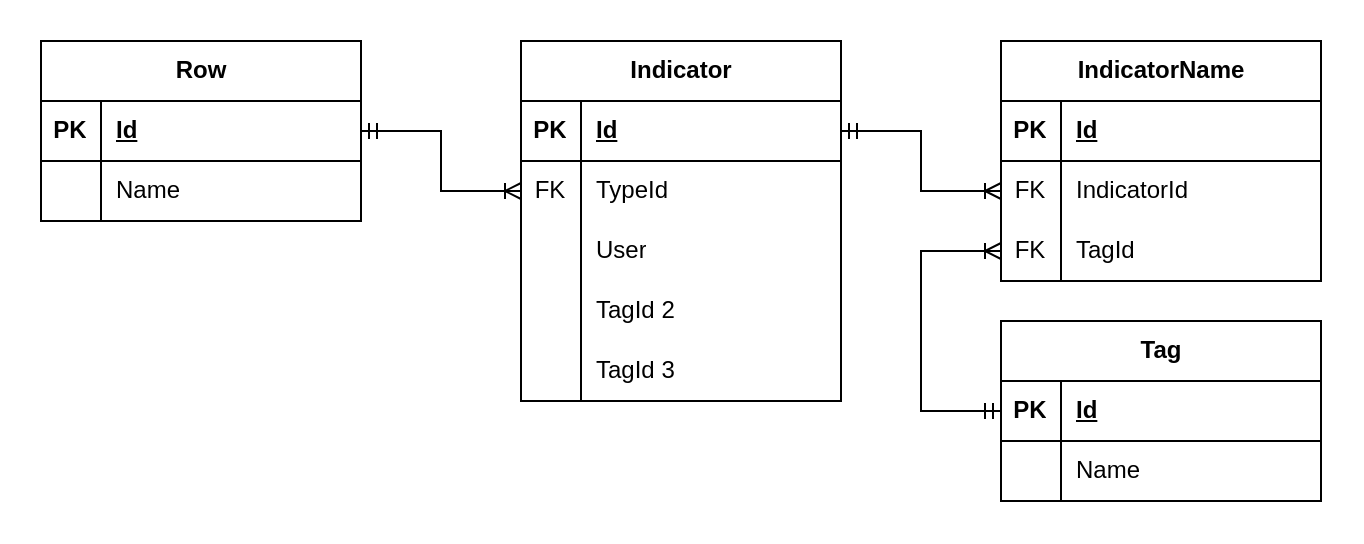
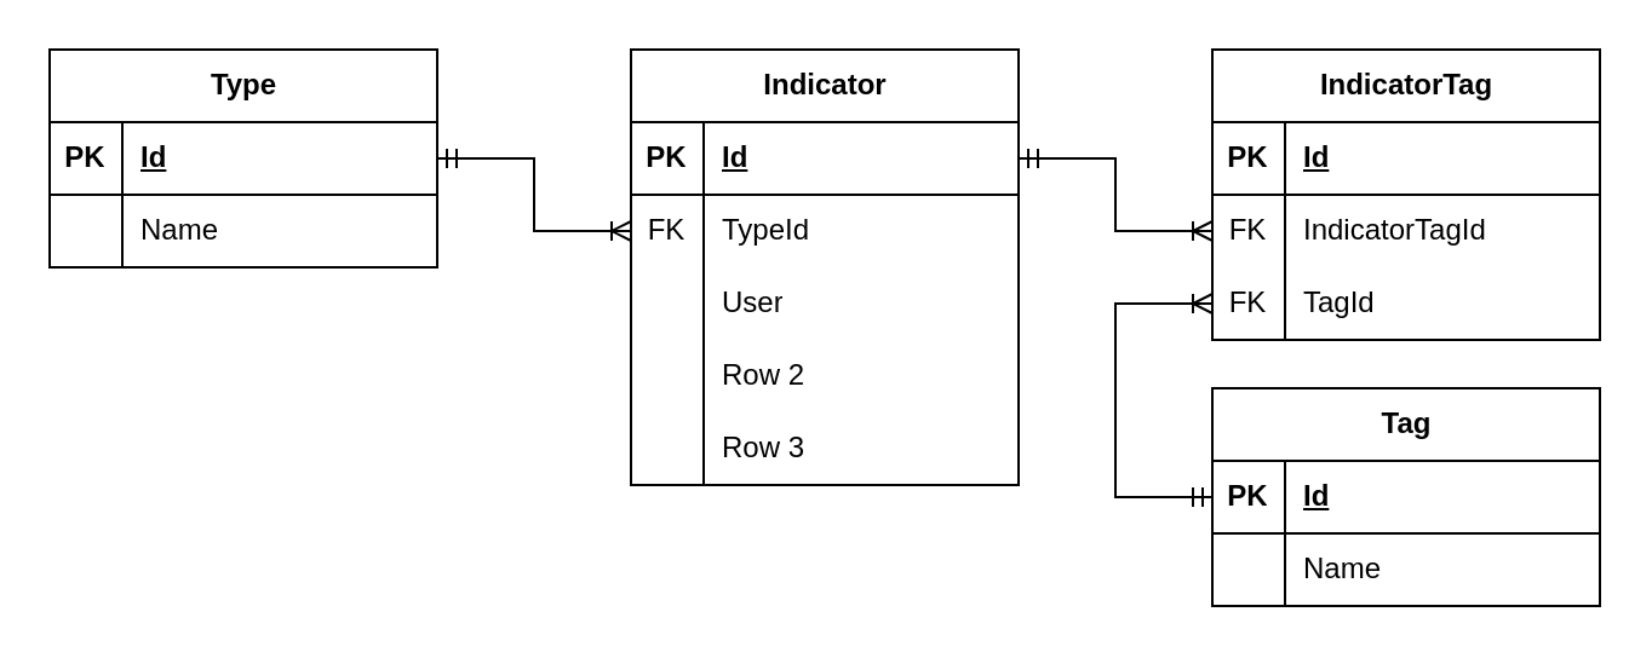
  <mxCell id="0" />
  <mxCell id="1" parent="0" />
  <mxCell id="2" value="Indicator" style="shape=table;startSize=30;container=1;collapsible=1;childLayout=tableLayout;fixedRows=1;rowLines=0;fontStyle=1;align=center;resizeLast=1;html=1;" vertex="1" parent="1"><mxGeometry x="260" y="20" width="160" height="180" as="geometry" /></mxCell>
  <mxCell id="3" value="" style="shape=tableRow;horizontal=0;startSize=0;swimlaneHead=0;swimlaneBody=0;fillColor=none;collapsible=0;dropTarget=0;points=[[0,0.5],[1,0.5]];portConstraint=eastwest;top=0;left=0;right=0;bottom=1;" vertex="1" parent="2"><mxGeometry y="30" width="160" height="30" as="geometry" /></mxCell>
  <mxCell id="4" value="PK" style="shape=partialRectangle;connectable=0;fillColor=none;top=0;left=0;bottom=0;right=0;fontStyle=1;overflow=hidden;whiteSpace=wrap;html=1;" vertex="1" parent="3"><mxGeometry width="30" height="30" as="geometry"><mxRectangle width="30" height="30" as="alternateBounds" /></mxGeometry></mxCell>
  <mxCell id="5" value="Id" style="shape=partialRectangle;connectable=0;fillColor=none;top=0;left=0;bottom=0;right=0;align=left;spacingLeft=6;fontStyle=5;overflow=hidden;whiteSpace=wrap;html=1;" vertex="1" parent="3"><mxGeometry x="30" width="130" height="30" as="geometry"><mxRectangle width="130" height="30" as="alternateBounds" /></mxGeometry></mxCell>
  <mxCell id="6" value="" style="shape=tableRow;horizontal=0;startSize=0;swimlaneHead=0;swimlaneBody=0;fillColor=none;collapsible=0;dropTarget=0;points=[[0,0.5],[1,0.5]];portConstraint=eastwest;top=0;left=0;right=0;bottom=0;" vertex="1" parent="2"><mxGeometry y="60" width="160" height="30" as="geometry" /></mxCell>
  <mxCell id="7" value="FK" style="shape=partialRectangle;connectable=0;fillColor=none;top=0;left=0;bottom=0;right=0;fontStyle=0;overflow=hidden;whiteSpace=wrap;html=1;" vertex="1" parent="6"><mxGeometry width="30" height="30" as="geometry"><mxRectangle width="30" height="30" as="alternateBounds" /></mxGeometry></mxCell>
  <mxCell id="8" value="TypeId" style="shape=partialRectangle;connectable=0;fillColor=none;top=0;left=0;bottom=0;right=0;align=left;spacingLeft=6;fontStyle=0;overflow=hidden;whiteSpace=wrap;html=1;" vertex="1" parent="6"><mxGeometry x="30" width="130" height="30" as="geometry"><mxRectangle width="130" height="30" as="alternateBounds" /></mxGeometry></mxCell>
  <mxCell id="9" value="" style="shape=tableRow;horizontal=0;startSize=0;swimlaneHead=0;swimlaneBody=0;fillColor=none;collapsible=0;dropTarget=0;points=[[0,0.5],[1,0.5]];portConstraint=eastwest;top=0;left=0;right=0;bottom=0;" vertex="1" parent="2"><mxGeometry y="90" width="160" height="30" as="geometry" /></mxCell>
  <mxCell id="10" value="" style="shape=partialRectangle;connectable=0;fillColor=none;top=0;left=0;bottom=0;right=0;editable=1;overflow=hidden;whiteSpace=wrap;html=1;" vertex="1" parent="9"><mxGeometry width="30" height="30" as="geometry"><mxRectangle width="30" height="30" as="alternateBounds" /></mxGeometry></mxCell>
  <mxCell id="11" value="User" style="shape=partialRectangle;connectable=0;fillColor=none;top=0;left=0;bottom=0;right=0;align=left;spacingLeft=6;overflow=hidden;whiteSpace=wrap;html=1;" vertex="1" parent="9"><mxGeometry x="30" width="130" height="30" as="geometry"><mxRectangle width="130" height="30" as="alternateBounds" /></mxGeometry></mxCell>
  <mxCell id="12" value="" style="shape=tableRow;horizontal=0;startSize=0;swimlaneHead=0;swimlaneBody=0;fillColor=none;collapsible=0;dropTarget=0;points=[[0,0.5],[1,0.5]];portConstraint=eastwest;top=0;left=0;right=0;bottom=0;" vertex="1" parent="2"><mxGeometry y="120" width="160" height="30" as="geometry" /></mxCell>
  <mxCell id="13" value="" style="shape=partialRectangle;connectable=0;fillColor=none;top=0;left=0;bottom=0;right=0;editable=1;overflow=hidden;whiteSpace=wrap;html=1;" vertex="1" parent="12"><mxGeometry width="30" height="30" as="geometry"><mxRectangle width="30" height="30" as="alternateBounds" /></mxGeometry></mxCell>
- <mxCell id="14" value="TagId 2" style="shape=partialRectangle;connectable=0;fillColor=none;top=0;left=0;bottom=0;right=0;align=left;spacingLeft=6;overflow=hidden;whiteSpace=wrap;html=1;" vertex="1" parent="12"><mxGeometry x="30" width="130" height="30" as="geometry"><mxRectangle width="130" height="30" as="alternateBounds" /></mxGeometry></mxCell>
+ <mxCell id="14" value="Row 2" style="shape=partialRectangle;connectable=0;fillColor=none;top=0;left=0;bottom=0;right=0;align=left;spacingLeft=6;overflow=hidden;whiteSpace=wrap;html=1;" vertex="1" parent="12"><mxGeometry x="30" width="130" height="30" as="geometry"><mxRectangle width="130" height="30" as="alternateBounds" /></mxGeometry></mxCell>
  <mxCell id="15" value="" style="shape=tableRow;horizontal=0;startSize=0;swimlaneHead=0;swimlaneBody=0;fillColor=none;collapsible=0;dropTarget=0;points=[[0,0.5],[1,0.5]];portConstraint=eastwest;top=0;left=0;right=0;bottom=0;" vertex="1" parent="2"><mxGeometry y="150" width="160" height="30" as="geometry" /></mxCell>
  <mxCell id="16" value="" style="shape=partialRectangle;connectable=0;fillColor=none;top=0;left=0;bottom=0;right=0;editable=1;overflow=hidden;whiteSpace=wrap;html=1;" vertex="1" parent="15"><mxGeometry width="30" height="30" as="geometry"><mxRectangle width="30" height="30" as="alternateBounds" /></mxGeometry></mxCell>
- <mxCell id="17" value="TagId 3" style="shape=partialRectangle;connectable=0;fillColor=none;top=0;left=0;bottom=0;right=0;align=left;spacingLeft=6;overflow=hidden;whiteSpace=wrap;html=1;" vertex="1" parent="15"><mxGeometry x="30" width="130" height="30" as="geometry"><mxRectangle width="130" height="30" as="alternateBounds" /></mxGeometry></mxCell>
- <mxCell id="18" value="Row" style="shape=table;startSize=30;container=1;collapsible=1;childLayout=tableLayout;fixedRows=1;rowLines=0;fontStyle=1;align=center;resizeLast=1;html=1;" vertex="1" parent="1"><mxGeometry x="20" y="20" width="160" height="90" as="geometry" /></mxCell>
+ <mxCell id="17" value="Row 3" style="shape=partialRectangle;connectable=0;fillColor=none;top=0;left=0;bottom=0;right=0;align=left;spacingLeft=6;overflow=hidden;whiteSpace=wrap;html=1;" vertex="1" parent="15"><mxGeometry x="30" width="130" height="30" as="geometry"><mxRectangle width="130" height="30" as="alternateBounds" /></mxGeometry></mxCell>
+ <mxCell id="18" value="Type" style="shape=table;startSize=30;container=1;collapsible=1;childLayout=tableLayout;fixedRows=1;rowLines=0;fontStyle=1;align=center;resizeLast=1;html=1;" vertex="1" parent="1"><mxGeometry x="20" y="20" width="160" height="90" as="geometry" /></mxCell>
  <mxCell id="19" value="" style="shape=tableRow;horizontal=0;startSize=0;swimlaneHead=0;swimlaneBody=0;fillColor=none;collapsible=0;dropTarget=0;points=[[0,0.5],[1,0.5]];portConstraint=eastwest;top=0;left=0;right=0;bottom=1;" vertex="1" parent="18"><mxGeometry y="30" width="160" height="30" as="geometry" /></mxCell>
  <mxCell id="20" value="PK" style="shape=partialRectangle;connectable=0;fillColor=none;top=0;left=0;bottom=0;right=0;fontStyle=1;overflow=hidden;whiteSpace=wrap;html=1;" vertex="1" parent="19"><mxGeometry width="30" height="30" as="geometry"><mxRectangle width="30" height="30" as="alternateBounds" /></mxGeometry></mxCell>
  <mxCell id="21" value="Id" style="shape=partialRectangle;connectable=0;fillColor=none;top=0;left=0;bottom=0;right=0;align=left;spacingLeft=6;fontStyle=5;overflow=hidden;whiteSpace=wrap;html=1;" vertex="1" parent="19"><mxGeometry x="30" width="130" height="30" as="geometry"><mxRectangle width="130" height="30" as="alternateBounds" /></mxGeometry></mxCell>
  <mxCell id="22" value="" style="shape=tableRow;horizontal=0;startSize=0;swimlaneHead=0;swimlaneBody=0;fillColor=none;collapsible=0;dropTarget=0;points=[[0,0.5],[1,0.5]];portConstraint=eastwest;top=0;left=0;right=0;bottom=0;" vertex="1" parent="18"><mxGeometry y="60" width="160" height="30" as="geometry" /></mxCell>
  <mxCell id="23" value="" style="shape=partialRectangle;connectable=0;fillColor=none;top=0;left=0;bottom=0;right=0;editable=1;overflow=hidden;whiteSpace=wrap;html=1;" vertex="1" parent="22"><mxGeometry width="30" height="30" as="geometry"><mxRectangle width="30" height="30" as="alternateBounds" /></mxGeometry></mxCell>
  <mxCell id="24" value="Name" style="shape=partialRectangle;connectable=0;fillColor=none;top=0;left=0;bottom=0;right=0;align=left;spacingLeft=6;overflow=hidden;whiteSpace=wrap;html=1;" vertex="1" parent="22"><mxGeometry x="30" width="130" height="30" as="geometry"><mxRectangle width="130" height="30" as="alternateBounds" /></mxGeometry></mxCell>
  <mxCell id="25" value="Tag" style="shape=table;startSize=30;container=1;collapsible=1;childLayout=tableLayout;fixedRows=1;rowLines=0;fontStyle=1;align=center;resizeLast=1;html=1;" vertex="1" parent="1"><mxGeometry x="500" y="160" width="160" height="90" as="geometry" /></mxCell>
  <mxCell id="26" value="" style="shape=tableRow;horizontal=0;startSize=0;swimlaneHead=0;swimlaneBody=0;fillColor=none;collapsible=0;dropTarget=0;points=[[0,0.5],[1,0.5]];portConstraint=eastwest;top=0;left=0;right=0;bottom=1;" vertex="1" parent="25"><mxGeometry y="30" width="160" height="30" as="geometry" /></mxCell>
  <mxCell id="27" value="PK" style="shape=partialRectangle;connectable=0;fillColor=none;top=0;left=0;bottom=0;right=0;fontStyle=1;overflow=hidden;whiteSpace=wrap;html=1;" vertex="1" parent="26"><mxGeometry width="30" height="30" as="geometry"><mxRectangle width="30" height="30" as="alternateBounds" /></mxGeometry></mxCell>
  <mxCell id="28" value="Id" style="shape=partialRectangle;connectable=0;fillColor=none;top=0;left=0;bottom=0;right=0;align=left;spacingLeft=6;fontStyle=5;overflow=hidden;whiteSpace=wrap;html=1;" vertex="1" parent="26"><mxGeometry x="30" width="130" height="30" as="geometry"><mxRectangle width="130" height="30" as="alternateBounds" /></mxGeometry></mxCell>
  <mxCell id="29" value="" style="shape=tableRow;horizontal=0;startSize=0;swimlaneHead=0;swimlaneBody=0;fillColor=none;collapsible=0;dropTarget=0;points=[[0,0.5],[1,0.5]];portConstraint=eastwest;top=0;left=0;right=0;bottom=0;" vertex="1" parent="25"><mxGeometry y="60" width="160" height="30" as="geometry" /></mxCell>
  <mxCell id="30" value="" style="shape=partialRectangle;connectable=0;fillColor=none;top=0;left=0;bottom=0;right=0;editable=1;overflow=hidden;whiteSpace=wrap;html=1;" vertex="1" parent="29"><mxGeometry width="30" height="30" as="geometry"><mxRectangle width="30" height="30" as="alternateBounds" /></mxGeometry></mxCell>
  <mxCell id="31" value="Name" style="shape=partialRectangle;connectable=0;fillColor=none;top=0;left=0;bottom=0;right=0;align=left;spacingLeft=6;overflow=hidden;whiteSpace=wrap;html=1;" vertex="1" parent="29"><mxGeometry x="30" width="130" height="30" as="geometry"><mxRectangle width="130" height="30" as="alternateBounds" /></mxGeometry></mxCell>
  <mxCell id="32" value="" style="edgeStyle=orthogonalEdgeStyle;fontSize=12;html=1;endArrow=ERoneToMany;startArrow=ERmandOne;rounded=0;exitX=1;exitY=0.5;exitDx=0;exitDy=0;entryX=0;entryY=0.5;entryDx=0;entryDy=0;" edge="1" parent="1" source="19" target="6"><mxGeometry width="100" height="100" relative="1" as="geometry"><mxPoint x="50" y="270" as="sourcePoint" /><mxPoint x="150" y="170" as="targetPoint" /></mxGeometry></mxCell>
- <mxCell id="33" value="Indicator&lt;span style=&quot;background-color: transparent; color: light-dark(rgb(0, 0, 0), rgb(255, 255, 255));&quot;&gt;Name&lt;/span&gt;" style="shape=table;startSize=30;container=1;collapsible=1;childLayout=tableLayout;fixedRows=1;rowLines=0;fontStyle=1;align=center;resizeLast=1;html=1;" vertex="1" parent="1"><mxGeometry x="500" y="20" width="160" height="120" as="geometry" /></mxCell>
+ <mxCell id="33" value="Indicator&lt;span style=&quot;background-color: transparent; color: light-dark(rgb(0, 0, 0), rgb(255, 255, 255));&quot;&gt;Tag&lt;/span&gt;" style="shape=table;startSize=30;container=1;collapsible=1;childLayout=tableLayout;fixedRows=1;rowLines=0;fontStyle=1;align=center;resizeLast=1;html=1;" vertex="1" parent="1"><mxGeometry x="500" y="20" width="160" height="120" as="geometry" /></mxCell>
  <mxCell id="34" value="" style="shape=tableRow;horizontal=0;startSize=0;swimlaneHead=0;swimlaneBody=0;fillColor=none;collapsible=0;dropTarget=0;points=[[0,0.5],[1,0.5]];portConstraint=eastwest;top=0;left=0;right=0;bottom=1;" vertex="1" parent="33"><mxGeometry y="30" width="160" height="30" as="geometry" /></mxCell>
  <mxCell id="35" value="PK" style="shape=partialRectangle;connectable=0;fillColor=none;top=0;left=0;bottom=0;right=0;fontStyle=1;overflow=hidden;whiteSpace=wrap;html=1;" vertex="1" parent="34"><mxGeometry width="30" height="30" as="geometry"><mxRectangle width="30" height="30" as="alternateBounds" /></mxGeometry></mxCell>
  <mxCell id="36" value="Id" style="shape=partialRectangle;connectable=0;fillColor=none;top=0;left=0;bottom=0;right=0;align=left;spacingLeft=6;fontStyle=5;overflow=hidden;whiteSpace=wrap;html=1;" vertex="1" parent="34"><mxGeometry x="30" width="130" height="30" as="geometry"><mxRectangle width="130" height="30" as="alternateBounds" /></mxGeometry></mxCell>
  <mxCell id="37" value="" style="shape=tableRow;horizontal=0;startSize=0;swimlaneHead=0;swimlaneBody=0;fillColor=none;collapsible=0;dropTarget=0;points=[[0,0.5],[1,0.5]];portConstraint=eastwest;top=0;left=0;right=0;bottom=0;" vertex="1" parent="33"><mxGeometry y="60" width="160" height="30" as="geometry" /></mxCell>
  <mxCell id="38" value="FK" style="shape=partialRectangle;connectable=0;fillColor=none;top=0;left=0;bottom=0;right=0;fontStyle=0;overflow=hidden;whiteSpace=wrap;html=1;" vertex="1" parent="37"><mxGeometry width="30" height="30" as="geometry"><mxRectangle width="30" height="30" as="alternateBounds" /></mxGeometry></mxCell>
- <mxCell id="39" value="Indicator&lt;span style=&quot;background-color: transparent; color: light-dark(rgb(0, 0, 0), rgb(255, 255, 255));&quot;&gt;Id&lt;/span&gt;" style="shape=partialRectangle;connectable=0;fillColor=none;top=0;left=0;bottom=0;right=0;align=left;spacingLeft=6;fontStyle=0;overflow=hidden;whiteSpace=wrap;html=1;" vertex="1" parent="37"><mxGeometry x="30" width="130" height="30" as="geometry"><mxRectangle width="130" height="30" as="alternateBounds" /></mxGeometry></mxCell>
+ <mxCell id="39" value="IndicatorTag&lt;span style=&quot;background-color: transparent; color: light-dark(rgb(0, 0, 0), rgb(255, 255, 255));&quot;&gt;Id&lt;/span&gt;" style="shape=partialRectangle;connectable=0;fillColor=none;top=0;left=0;bottom=0;right=0;align=left;spacingLeft=6;fontStyle=0;overflow=hidden;whiteSpace=wrap;html=1;" vertex="1" parent="37"><mxGeometry x="30" width="130" height="30" as="geometry"><mxRectangle width="130" height="30" as="alternateBounds" /></mxGeometry></mxCell>
  <mxCell id="40" value="" style="shape=tableRow;horizontal=0;startSize=0;swimlaneHead=0;swimlaneBody=0;fillColor=none;collapsible=0;dropTarget=0;points=[[0,0.5],[1,0.5]];portConstraint=eastwest;top=0;left=0;right=0;bottom=0;" vertex="1" parent="33"><mxGeometry y="90" width="160" height="30" as="geometry" /></mxCell>
  <mxCell id="41" value="FK" style="shape=partialRectangle;connectable=0;fillColor=none;top=0;left=0;bottom=0;right=0;fontStyle=0;overflow=hidden;whiteSpace=wrap;html=1;" vertex="1" parent="40"><mxGeometry width="30" height="30" as="geometry"><mxRectangle width="30" height="30" as="alternateBounds" /></mxGeometry></mxCell>
  <mxCell id="42" value="TagId" style="shape=partialRectangle;connectable=0;fillColor=none;top=0;left=0;bottom=0;right=0;align=left;spacingLeft=6;fontStyle=0;overflow=hidden;whiteSpace=wrap;html=1;" vertex="1" parent="40"><mxGeometry x="30" width="130" height="30" as="geometry"><mxRectangle width="130" height="30" as="alternateBounds" /></mxGeometry></mxCell>
  <mxCell id="43" value="" style="edgeStyle=orthogonalEdgeStyle;fontSize=12;html=1;endArrow=ERoneToMany;startArrow=ERmandOne;rounded=0;exitX=1;exitY=0.5;exitDx=0;exitDy=0;entryX=0;entryY=0.5;entryDx=0;entryDy=0;" edge="1" parent="1" source="3" target="37"><mxGeometry width="100" height="100" relative="1" as="geometry"><mxPoint x="419.5" y="280" as="sourcePoint" /><mxPoint x="499.5" y="310" as="targetPoint" /></mxGeometry></mxCell>
  <mxCell id="44" value="" style="edgeStyle=orthogonalEdgeStyle;fontSize=12;html=1;endArrow=ERoneToMany;startArrow=ERmandOne;rounded=0;exitX=0;exitY=0.5;exitDx=0;exitDy=0;entryX=0;entryY=0.5;entryDx=0;entryDy=0;" edge="1" parent="1" source="26" target="40"><mxGeometry width="100" height="100" relative="1" as="geometry"><mxPoint x="200" y="85" as="sourcePoint" /><mxPoint x="280" y="115" as="targetPoint" /><Array as="points"><mxPoint x="460" y="205" /><mxPoint x="460" y="125" /></Array></mxGeometry></mxCell>
